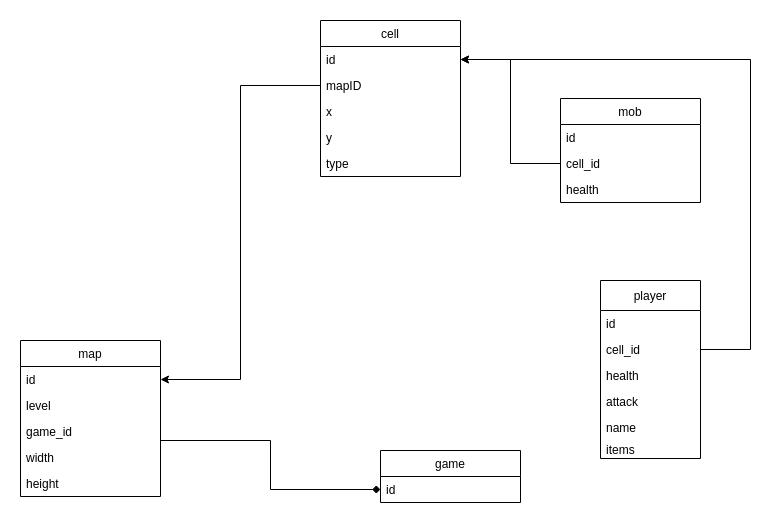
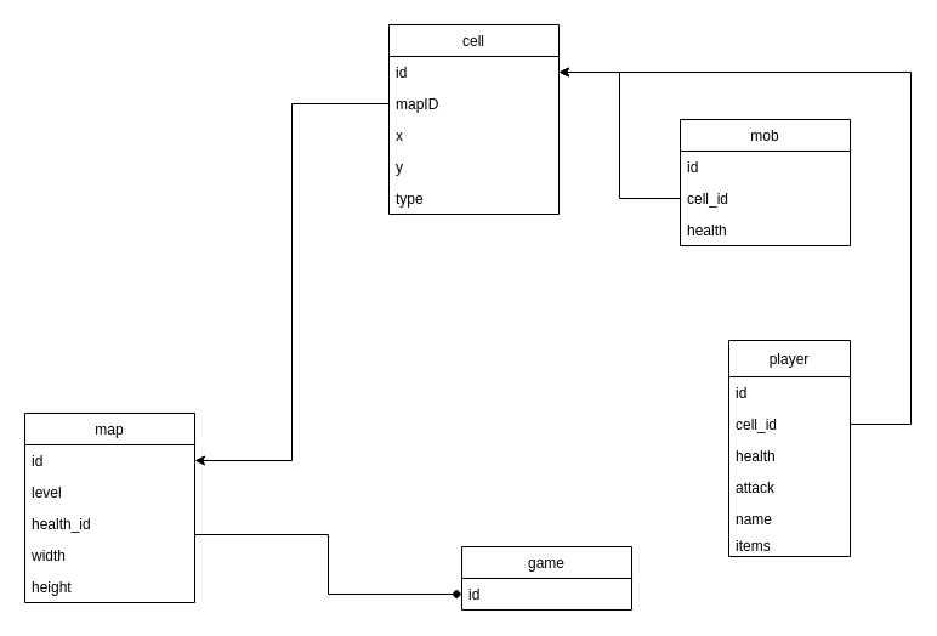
  <mxCell id="0" />
  <mxCell id="1" parent="0" />
  <mxCell id="2" value="map" style="swimlane;fontStyle=0;childLayout=stackLayout;horizontal=1;startSize=26;fillColor=none;horizontalStack=0;resizeParent=1;resizeParentMax=0;resizeLast=0;collapsible=1;marginBottom=0;" parent="1" vertex="1"><mxGeometry y="340" width="140" height="156" as="geometry" x="20" /></mxCell>
  <mxCell id="3" value="id" style="text;strokeColor=none;fillColor=none;align=left;verticalAlign=top;spacingLeft=4;spacingRight=4;overflow=hidden;rotatable=0;points=[[0,0.5],[1,0.5]];portConstraint=eastwest;" parent="2" vertex="1"><mxGeometry y="26" width="140" height="26" as="geometry" /></mxCell>
  <mxCell id="4" value="level" style="text;strokeColor=none;fillColor=none;align=left;verticalAlign=top;spacingLeft=4;spacingRight=4;overflow=hidden;rotatable=0;points=[[0,0.5],[1,0.5]];portConstraint=eastwest;" parent="2" vertex="1"><mxGeometry y="52" width="140" height="26" as="geometry" /></mxCell>
- <mxCell id="5" value="game_id" style="text;strokeColor=none;fillColor=none;align=left;verticalAlign=top;spacingLeft=4;spacingRight=4;overflow=hidden;rotatable=0;points=[[0,0.5],[1,0.5]];portConstraint=eastwest;" parent="2" vertex="1"><mxGeometry y="78" width="140" height="26" as="geometry" /></mxCell>
+ <mxCell id="5" value="health_id" style="text;strokeColor=none;fillColor=none;align=left;verticalAlign=top;spacingLeft=4;spacingRight=4;overflow=hidden;rotatable=0;points=[[0,0.5],[1,0.5]];portConstraint=eastwest;" parent="2" vertex="1"><mxGeometry y="78" width="140" height="26" as="geometry" /></mxCell>
  <mxCell id="6" value="width" style="text;strokeColor=none;fillColor=none;align=left;verticalAlign=top;spacingLeft=4;spacingRight=4;overflow=hidden;rotatable=0;points=[[0,0.5],[1,0.5]];portConstraint=eastwest;" parent="2" vertex="1"><mxGeometry y="104" width="140" height="26" as="geometry" /></mxCell>
  <mxCell id="7" value="height" style="text;strokeColor=none;fillColor=none;align=left;verticalAlign=top;spacingLeft=4;spacingRight=4;overflow=hidden;rotatable=0;points=[[0,0.5],[1,0.5]];portConstraint=eastwest;" parent="2" vertex="1"><mxGeometry y="130" width="140" height="26" as="geometry" /></mxCell>
  <mxCell id="8" value="mob" style="swimlane;fontStyle=0;childLayout=stackLayout;horizontal=1;startSize=26;fillColor=none;horizontalStack=0;resizeParent=1;resizeParentMax=0;resizeLast=0;collapsible=1;marginBottom=0;" parent="1" vertex="1"><mxGeometry x="560" y="98" width="140" height="104" as="geometry" /></mxCell>
  <mxCell id="9" value="id" style="text;strokeColor=none;fillColor=none;align=left;verticalAlign=top;spacingLeft=4;spacingRight=4;overflow=hidden;rotatable=0;points=[[0,0.5],[1,0.5]];portConstraint=eastwest;" parent="8" vertex="1"><mxGeometry y="26" width="140" height="26" as="geometry" /></mxCell>
  <mxCell id="10" value="cell_id" style="text;strokeColor=none;fillColor=none;align=left;verticalAlign=top;spacingLeft=4;spacingRight=4;overflow=hidden;rotatable=0;points=[[0,0.5],[1,0.5]];portConstraint=eastwest;" parent="8" vertex="1"><mxGeometry y="52" width="140" height="26" as="geometry" /></mxCell>
  <mxCell id="11" value="health" style="text;strokeColor=none;fillColor=none;align=left;verticalAlign=top;spacingLeft=4;spacingRight=4;overflow=hidden;rotatable=0;points=[[0,0.5],[1,0.5]];portConstraint=eastwest;" parent="8" vertex="1"><mxGeometry y="78" width="140" height="26" as="geometry" /></mxCell>
  <mxCell id="12" value="player" style="swimlane;fontStyle=0;childLayout=stackLayout;horizontal=1;startSize=30;fillColor=none;horizontalStack=0;resizeParent=1;resizeParentMax=0;resizeLast=0;collapsible=1;marginBottom=0;" parent="1" vertex="1"><mxGeometry x="600" y="280" width="100" height="178" as="geometry"><mxRectangle x="140" y="150" width="80" height="30" as="alternateBounds" /></mxGeometry></mxCell>
  <mxCell id="13" value="id" style="text;strokeColor=none;fillColor=none;align=left;verticalAlign=top;spacingLeft=4;spacingRight=4;overflow=hidden;rotatable=0;points=[[0,0.5],[1,0.5]];portConstraint=eastwest;" parent="12" vertex="1"><mxGeometry y="30" width="100" height="26" as="geometry" /></mxCell>
  <mxCell id="14" value="cell_id" style="text;strokeColor=none;fillColor=none;align=left;verticalAlign=top;spacingLeft=4;spacingRight=4;overflow=hidden;rotatable=0;points=[[0,0.5],[1,0.5]];portConstraint=eastwest;" parent="12" vertex="1"><mxGeometry y="56" width="100" height="26" as="geometry" /></mxCell>
  <mxCell id="15" value="health" style="text;strokeColor=none;fillColor=none;align=left;verticalAlign=top;spacingLeft=4;spacingRight=4;overflow=hidden;rotatable=0;points=[[0,0.5],[1,0.5]];portConstraint=eastwest;" parent="12" vertex="1"><mxGeometry y="82" width="100" height="26" as="geometry" /></mxCell>
  <mxCell id="16" value="attack" style="text;strokeColor=none;fillColor=none;align=left;verticalAlign=top;spacingLeft=4;spacingRight=4;overflow=hidden;rotatable=0;points=[[0,0.5],[1,0.5]];portConstraint=eastwest;" parent="12" vertex="1"><mxGeometry y="108" width="100" height="26" as="geometry" /></mxCell>
  <mxCell id="17" value="name" style="text;strokeColor=none;fillColor=none;align=left;verticalAlign=top;spacingLeft=4;spacingRight=4;overflow=hidden;rotatable=0;points=[[0,0.5],[1,0.5]];portConstraint=eastwest;" parent="12" vertex="1"><mxGeometry y="134" width="100" height="22" as="geometry" /></mxCell>
  <mxCell id="18" value="items" style="text;strokeColor=none;fillColor=none;align=left;verticalAlign=top;spacingLeft=4;spacingRight=4;overflow=hidden;rotatable=0;points=[[0,0.5],[1,0.5]];portConstraint=eastwest;" parent="12" vertex="1"><mxGeometry y="156" width="100" height="22" as="geometry" /></mxCell>
  <mxCell id="19" value="cell" style="swimlane;fontStyle=0;childLayout=stackLayout;horizontal=1;startSize=26;fillColor=none;horizontalStack=0;resizeParent=1;resizeParentMax=0;resizeLast=0;collapsible=1;marginBottom=0;" parent="1" vertex="1"><mxGeometry x="320" y="20" width="140" height="156" as="geometry" /></mxCell>
  <mxCell id="20" value="id" style="text;strokeColor=none;fillColor=none;align=left;verticalAlign=top;spacingLeft=4;spacingRight=4;overflow=hidden;rotatable=0;points=[[0,0.5],[1,0.5]];portConstraint=eastwest;" parent="19" vertex="1"><mxGeometry y="26" width="140" height="26" as="geometry" /></mxCell>
  <mxCell id="21" value="mapID" style="text;strokeColor=none;fillColor=none;align=left;verticalAlign=top;spacingLeft=4;spacingRight=4;overflow=hidden;rotatable=0;points=[[0,0.5],[1,0.5]];portConstraint=eastwest;" parent="19" vertex="1"><mxGeometry y="52" width="140" height="26" as="geometry" /></mxCell>
  <mxCell id="22" value="x" style="text;strokeColor=none;fillColor=none;align=left;verticalAlign=top;spacingLeft=4;spacingRight=4;overflow=hidden;rotatable=0;points=[[0,0.5],[1,0.5]];portConstraint=eastwest;" parent="19" vertex="1"><mxGeometry y="78" width="140" height="26" as="geometry" /></mxCell>
  <mxCell id="23" value="y" style="text;strokeColor=none;fillColor=none;align=left;verticalAlign=top;spacingLeft=4;spacingRight=4;overflow=hidden;rotatable=0;points=[[0,0.5],[1,0.5]];portConstraint=eastwest;" parent="19" vertex="1"><mxGeometry y="104" width="140" height="26" as="geometry" /></mxCell>
  <mxCell id="24" value="type" style="text;strokeColor=none;fillColor=none;align=left;verticalAlign=top;spacingLeft=4;spacingRight=4;overflow=hidden;rotatable=0;points=[[0,0.5],[1,0.5]];portConstraint=eastwest;" parent="19" vertex="1"><mxGeometry y="130" width="140" height="26" as="geometry" /></mxCell>
  <mxCell id="25" style="edgeStyle=orthogonalEdgeStyle;rounded=0;orthogonalLoop=1;jettySize=auto;html=1;" parent="1" source="21" target="3" edge="1"><mxGeometry relative="1" as="geometry" /></mxCell>
  <mxCell id="26" value="game" style="swimlane;fontStyle=0;childLayout=stackLayout;horizontal=1;startSize=26;fillColor=none;horizontalStack=0;resizeParent=1;resizeParentMax=0;resizeLast=0;collapsible=1;marginBottom=0;" parent="1" vertex="1"><mxGeometry x="380" y="450" width="140" height="52" as="geometry" /></mxCell>
  <mxCell id="27" value="id" style="text;strokeColor=none;fillColor=none;align=left;verticalAlign=top;spacingLeft=4;spacingRight=4;overflow=hidden;rotatable=0;points=[[0,0.5],[1,0.5]];portConstraint=eastwest;" parent="26" vertex="1"><mxGeometry y="26" width="140" height="26" as="geometry" /></mxCell>
  <mxCell id="28" style="edgeStyle=orthogonalEdgeStyle;rounded=0;orthogonalLoop=1;jettySize=auto;html=1;entryX=0;entryY=0.75;entryDx=0;entryDy=0;endArrow=diamond;" parent="1" source="5" target="26" edge="1"><mxGeometry relative="1" as="geometry"><Array as="points"><mxPoint x="270" y="440" /><mxPoint x="270" y="489" /></Array></mxGeometry></mxCell>
  <mxCell id="29" style="edgeStyle=orthogonalEdgeStyle;rounded=0;orthogonalLoop=1;jettySize=auto;html=1;entryX=1;entryY=0.5;entryDx=0;entryDy=0;" parent="1" source="14" target="20" edge="1"><mxGeometry relative="1" as="geometry"><Array as="points"><mxPoint x="750" y="349" /><mxPoint x="750" y="59" /></Array></mxGeometry></mxCell>
  <mxCell id="30" style="edgeStyle=orthogonalEdgeStyle;rounded=0;orthogonalLoop=1;jettySize=auto;html=1;entryX=1;entryY=0.5;entryDx=0;entryDy=0;" parent="1" source="10" target="20" edge="1"><mxGeometry relative="1" as="geometry" /></mxCell>
